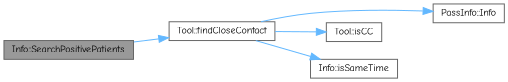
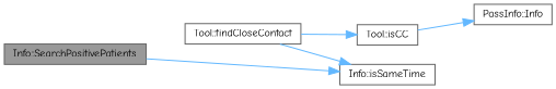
  digraph {
    fontname="Comic Neue"
    rankdir=LR
    node [color=grey40 fillcolor=white fontname="Comic Neue" fontsize=10 shape=box style=filled]
    edge [color=steelblue1 fontname="Comic Neue" fontsize=10 labelfontname=Helvetica labelfontsize=10 style=solid]
    n1 [color=gray40 fillcolor=grey60 fontcolor=black height=0.2 label="Info::SearchPositivePatients" width=0.4]
    n2 [height=0.2 label="Tool::findCloseContact" width=0.4]
    n3 [height=0.2 label="PassInfo::Info" width=0.4]
    n4 [height=0.2 label="Tool::isCC" width=0.4]
    n5 [height=0.2 label="Info::isSameTime" width=0.4]
-   n1 -> n2
-   n2 -> n3
+   n1 -> n5
+   n4 -> n3
    n2 -> n4
    n2 -> n5
  }
